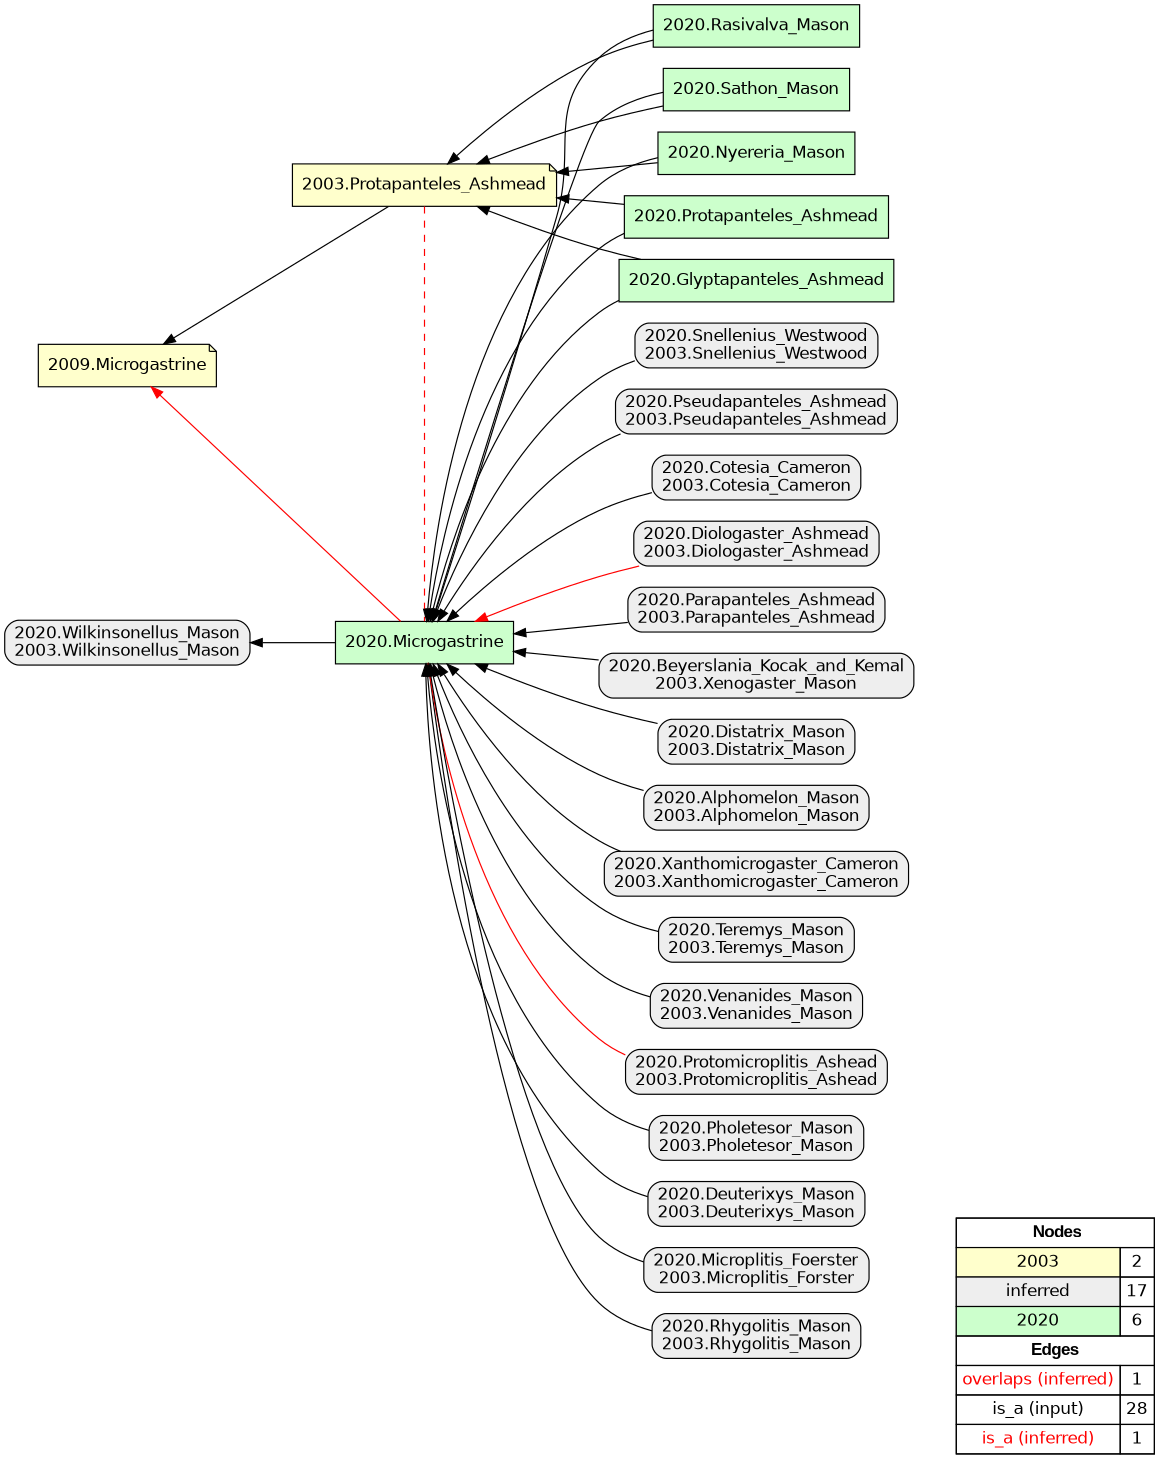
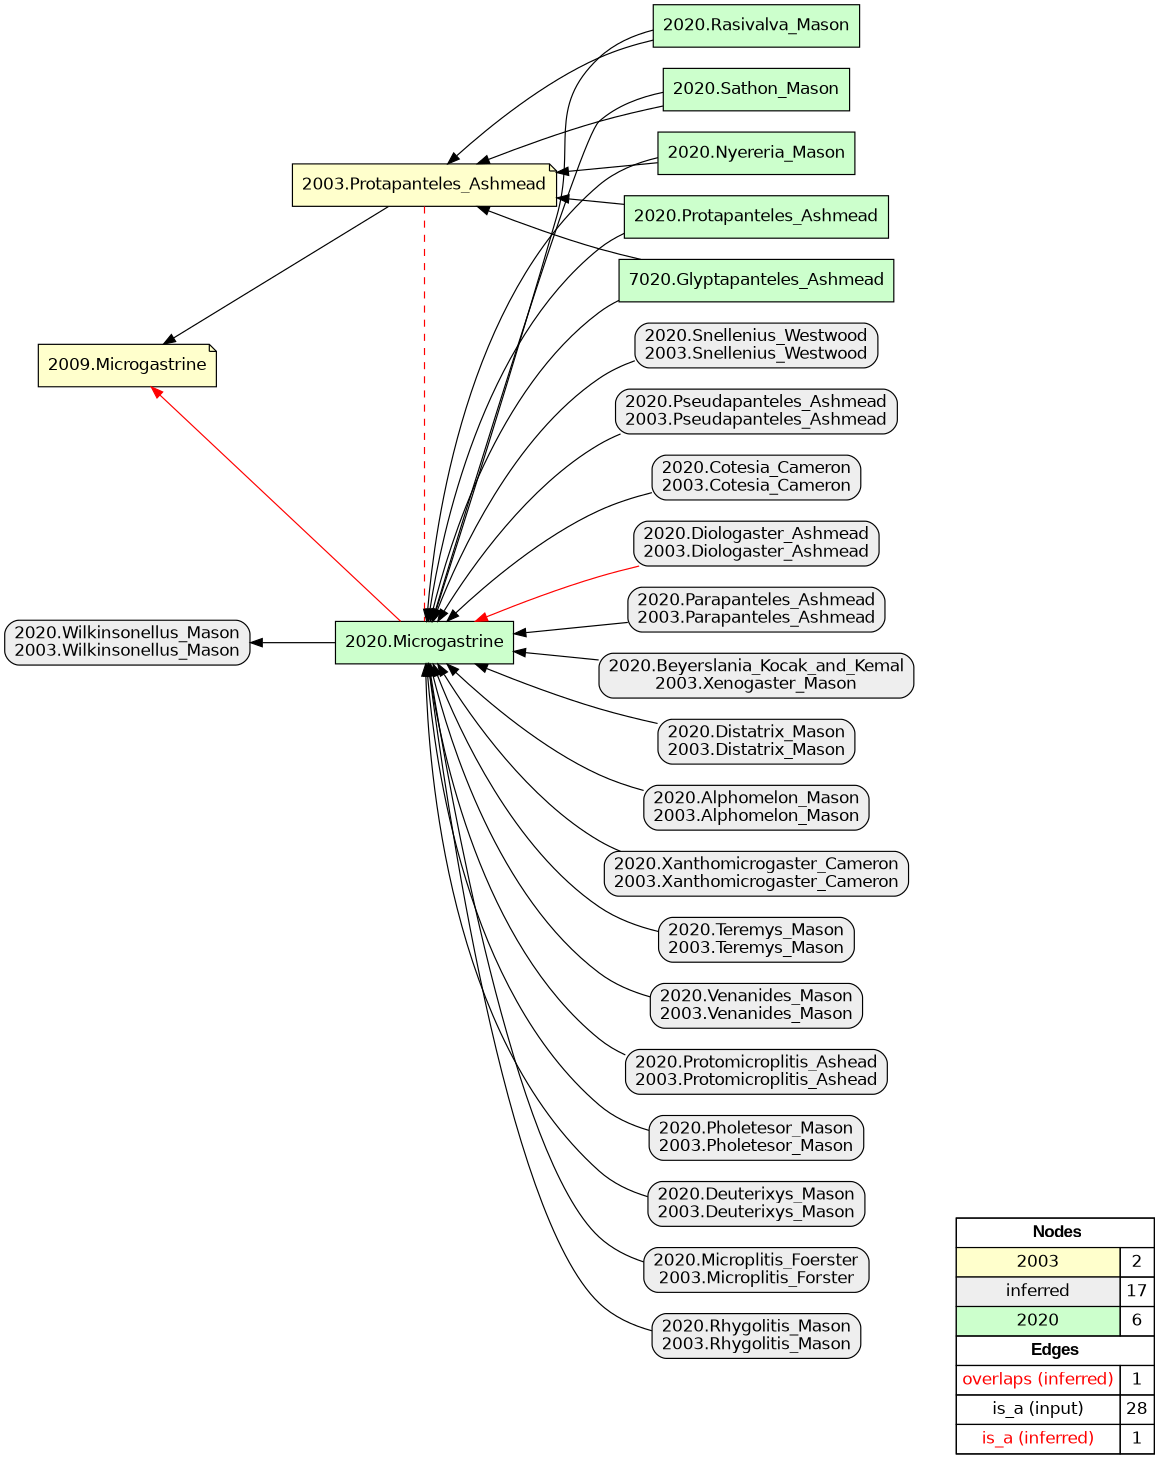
  digraph {
    rankdir=RL
    node [fillcolor="#EEEEEE" fontname=helvetica shape=box style="filled,rounded"]
    edge [arrowhead=normal color="#000000" constraint=true penwidth=1 style=solid]
    n1 [fillcolor=white label=<   <TABLE BORDER="0" CELLBORDER="1" CELLSPACING="0" CELLPADDING="4">  <TR> <TD COLSPAN="2"><font face="Arial Black"> Nodes</font></TD> </TR>  <TR>   <TD bgcolor="#FFFFCC" fontname="helvetica">2003</TD>   <TD>2</TD>   </TR>  <TR>   <TD bgcolor="#EEEEEE" fontname="helvetica">inferred</TD>   <TD>17</TD>   </TR>  <TR>   <TD bgcolor="#CCFFCC" fontname="helvetica">2020</TD>   <TD>6</TD>   </TR>  <TR> <TD COLSPAN="2"><font face = "Arial Black"> Edges </font></TD> </TR>  <TR>   <TD><font color ="#FF0000">overlaps (inferred)</font></TD><TD>1</TD> </TR> <TR>   <TD><font color ="#000000">is_a (input)</font></TD><TD>28</TD> </TR> <TR>   <TD><font color ="#FF0000">is_a (inferred)</font></TD><TD>1</TD> </TR> </TABLE>   > margin=0 style=filled]
    n2 [fillcolor="#FFFFCC" label="2009.Microgastrine" shape=note style=filled]
    "2003.Protapanteles_Ashmead" [fillcolor="#FFFFCC" shape=note style=filled]
    "2020.Microgastrine" [fillcolor="#CCFFCC" style=filled]
    "2020.Wilkinsonellus_Mason\n2003.Wilkinsonellus_Mason"
    "2020.Rhygolitis_Mason\n2003.Rhygolitis_Mason"
    "2020.Snellenius_Westwood\n2003.Snellenius_Westwood"
    "2020.Pseudapanteles_Ashmead\n2003.Pseudapanteles_Ashmead"
    "2020.Cotesia_Cameron\n2003.Cotesia_Cameron"
    "2020.Diologaster_Ashmead\n2003.Diologaster_Ashmead"
    "2020.Parapanteles_Ashmead\n2003.Parapanteles_Ashmead"
    "2020.Beyerslania_Kocak_and_Kemal\n2003.Xenogaster_Mason"
    "2020.Distatrix_Mason\n2003.Distatrix_Mason"
    "2020.Alphomelon_Mason\n2003.Alphomelon_Mason"
    "2020.Xanthomicrogaster_Cameron\n2003.Xanthomicrogaster_Cameron"
    "2020.Teremys_Mason\n2003.Teremys_Mason"
    "2020.Venanides_Mason\n2003.Venanides_Mason"
    "2020.Protomicroplitis_Ashead\n2003.Protomicroplitis_Ashead"
    "2020.Pholetesor_Mason\n2003.Pholetesor_Mason"
    "2020.Deuterixys_Mason\n2003.Deuterixys_Mason"
    "2020.Microplitis_Foerster\n2003.Microplitis_Forster"
-   "2020.Glyptapanteles_Ashmead" [fillcolor="#CCFFCC" style=filled]
+   "2020.Glyptapanteles_Ashmead" [fillcolor="#CCFFCC" style=filled label="7020.Glyptapanteles_Ashmead"]
    "2020.Rasivalva_Mason" [fillcolor="#CCFFCC" style=filled]
    "2020.Sathon_Mason" [fillcolor="#CCFFCC" style=filled]
    "2020.Nyereria_Mason" [fillcolor="#CCFFCC" style=filled]
    "2020.Protapanteles_Ashmead" [fillcolor="#CCFFCC" style=filled]
    subgraph sub_1 {
      rank=source
      n1
    }
    "2003.Protapanteles_Ashmead" -> n2
    "2003.Protapanteles_Ashmead" -> "2020.Microgastrine" [arrowhead=none color="#FF0000" constraint=false style=dashed]
    "2020.Microgastrine" -> n2 [color="#FF0000"]
    "2020.Microgastrine" -> "2020.Wilkinsonellus_Mason\n2003.Wilkinsonellus_Mason"
    "2020.Rhygolitis_Mason\n2003.Rhygolitis_Mason" -> "2020.Microgastrine"
    "2020.Snellenius_Westwood\n2003.Snellenius_Westwood" -> "2020.Microgastrine"
    "2020.Pseudapanteles_Ashmead\n2003.Pseudapanteles_Ashmead" -> "2020.Microgastrine"
    "2020.Cotesia_Cameron\n2003.Cotesia_Cameron" -> "2020.Microgastrine"
    "2020.Diologaster_Ashmead\n2003.Diologaster_Ashmead" -> "2020.Microgastrine" [color="#FF0000"]
    "2020.Parapanteles_Ashmead\n2003.Parapanteles_Ashmead" -> "2020.Microgastrine"
    "2020.Beyerslania_Kocak_and_Kemal\n2003.Xenogaster_Mason" -> "2020.Microgastrine"
    "2020.Distatrix_Mason\n2003.Distatrix_Mason" -> "2020.Microgastrine"
    "2020.Alphomelon_Mason\n2003.Alphomelon_Mason" -> "2020.Microgastrine"
    "2020.Xanthomicrogaster_Cameron\n2003.Xanthomicrogaster_Cameron" -> "2020.Microgastrine"
    "2020.Teremys_Mason\n2003.Teremys_Mason" -> "2020.Microgastrine"
    "2020.Venanides_Mason\n2003.Venanides_Mason" -> "2020.Microgastrine"
-   "2020.Protomicroplitis_Ashead\n2003.Protomicroplitis_Ashead" -> "2020.Microgastrine" [color="#FF0000"]
+   "2020.Protomicroplitis_Ashead\n2003.Protomicroplitis_Ashead" -> "2020.Microgastrine"
    "2020.Pholetesor_Mason\n2003.Pholetesor_Mason" -> "2020.Microgastrine"
    "2020.Deuterixys_Mason\n2003.Deuterixys_Mason" -> "2020.Microgastrine"
    "2020.Microplitis_Foerster\n2003.Microplitis_Forster" -> "2020.Microgastrine"
    "2020.Glyptapanteles_Ashmead" -> "2003.Protapanteles_Ashmead"
    "2020.Glyptapanteles_Ashmead" -> "2020.Microgastrine"
    "2020.Rasivalva_Mason" -> "2003.Protapanteles_Ashmead"
    "2020.Rasivalva_Mason" -> "2020.Microgastrine"
    "2020.Sathon_Mason" -> "2003.Protapanteles_Ashmead"
    "2020.Sathon_Mason" -> "2020.Microgastrine"
    "2020.Nyereria_Mason" -> "2003.Protapanteles_Ashmead"
    "2020.Nyereria_Mason" -> "2020.Microgastrine"
    "2020.Protapanteles_Ashmead" -> "2003.Protapanteles_Ashmead"
    "2020.Protapanteles_Ashmead" -> "2020.Microgastrine"
  }
